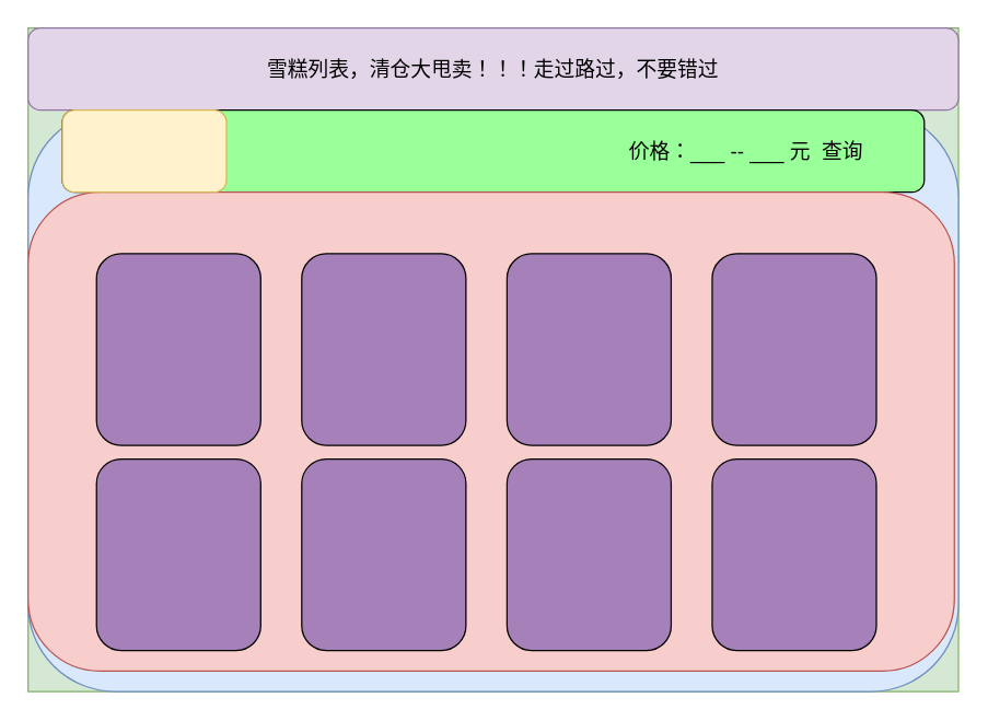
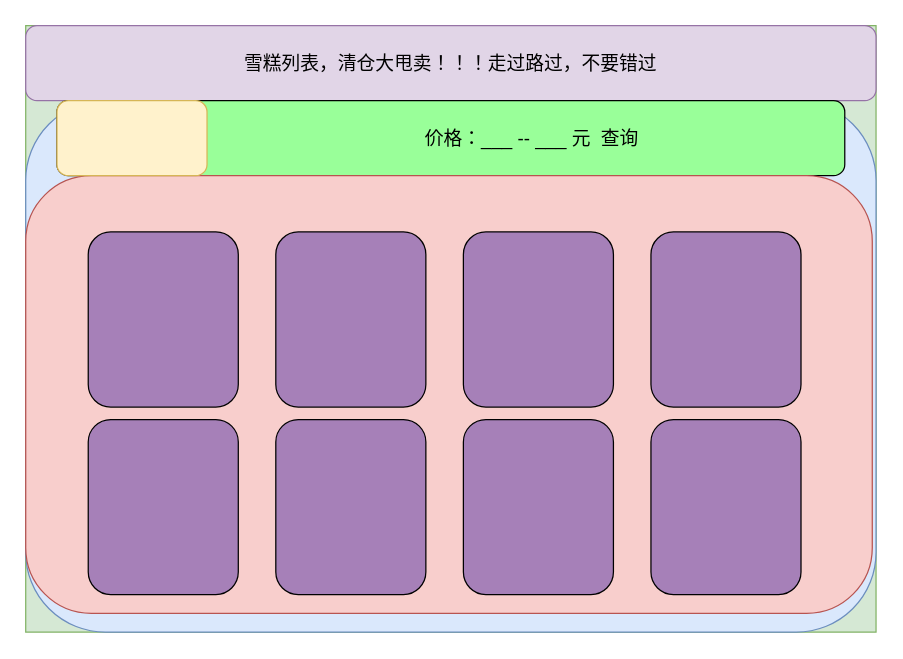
  <mxCell id="0" />
  <mxCell id="1" parent="0" />
  <mxCell id="2" value="" style="rounded=0;whiteSpace=wrap;html=1;fillColor=#d5e8d4;strokeColor=#82b366;" vertex="1" parent="1"><mxGeometry x="20" y="20" width="680" height="485" as="geometry" /></mxCell>
  <mxCell id="3" value="&lt;font style=&quot;font-size: 15px;&quot;&gt;雪糕列表，清仓大甩卖！！！走过路过，不要错过&lt;/font&gt;" style="rounded=1;whiteSpace=wrap;html=1;fillColor=#e1d5e7;strokeColor=#9673a6;" vertex="1" parent="1"><mxGeometry x="20" y="20" width="680" height="60" as="geometry" /></mxCell>
  <mxCell id="4" value="" style="rounded=1;whiteSpace=wrap;html=1;fillColor=#dae8fc;strokeColor=#6c8ebf;" vertex="1" parent="1"><mxGeometry x="20" y="80" width="680" height="425" as="geometry" /></mxCell>
  <mxCell id="5" value="" style="rounded=1;whiteSpace=wrap;html=1;gradientColor=none;fillColor=#99FF99;" vertex="1" parent="1"><mxGeometry x="45" y="80" width="630" height="60" as="geometry" /></mxCell>
- <mxCell id="6" value="价格：___ -- ___&amp;nbsp;元&amp;nbsp; 查询" style="text;html=1;strokeColor=none;fillColor=none;align=center;verticalAlign=middle;whiteSpace=wrap;rounded=0;fontSize=15;" vertex="1" parent="1"><mxGeometry x="420" y="95" width="250" height="30" as="geometry" /></mxCell>
+ <mxCell id="6" value="价格：___ -- ___&amp;nbsp;元&amp;nbsp; 查询" style="text;html=1;strokeColor=none;fillColor=none;align=center;verticalAlign=middle;whiteSpace=wrap;rounded=0;fontSize=15;" vertex="1" parent="1"><mxGeometry x="300" y="95" width="250" height="30" as="geometry" /></mxCell>
  <mxCell id="7" value="" style="rounded=1;whiteSpace=wrap;html=1;fontSize=15;fillColor=#f8cecc;strokeColor=#b85450;" vertex="1" parent="1"><mxGeometry x="20" y="140" width="677" height="350" as="geometry" /></mxCell>
  <mxCell id="8" value="" style="rounded=1;whiteSpace=wrap;html=1;fontSize=15;fillColor=#A680B8;gradientColor=none;" vertex="1" parent="1"><mxGeometry x="70" y="185" width="120" height="140" as="geometry" /></mxCell>
  <mxCell id="9" value="" style="rounded=1;whiteSpace=wrap;html=1;fontSize=15;fillColor=#A680B8;gradientColor=none;" vertex="1" parent="1"><mxGeometry x="220" y="185" width="120" height="140" as="geometry" /></mxCell>
  <mxCell id="10" value="" style="rounded=1;whiteSpace=wrap;html=1;fontSize=15;fillColor=#A680B8;gradientColor=none;" vertex="1" parent="1"><mxGeometry x="370" y="185" width="120" height="140" as="geometry" /></mxCell>
  <mxCell id="11" value="" style="rounded=1;whiteSpace=wrap;html=1;fontSize=15;fillColor=#A680B8;gradientColor=none;" vertex="1" parent="1"><mxGeometry x="520" y="185" width="120" height="140" as="geometry" /></mxCell>
  <mxCell id="12" value="" style="rounded=1;whiteSpace=wrap;html=1;fontSize=15;fillColor=#A680B8;gradientColor=none;" vertex="1" parent="1"><mxGeometry x="70" y="335" width="120" height="140" as="geometry" /></mxCell>
  <mxCell id="13" value="" style="rounded=1;whiteSpace=wrap;html=1;fontSize=15;fillColor=#A680B8;gradientColor=none;" vertex="1" parent="1"><mxGeometry x="220" y="335" width="120" height="140" as="geometry" /></mxCell>
  <mxCell id="14" value="" style="rounded=1;whiteSpace=wrap;html=1;fontSize=15;fillColor=#A680B8;gradientColor=none;" vertex="1" parent="1"><mxGeometry x="370" y="335" width="120" height="140" as="geometry" /></mxCell>
  <mxCell id="15" value="" style="rounded=1;whiteSpace=wrap;html=1;fontSize=15;fillColor=#A680B8;gradientColor=none;" vertex="1" parent="1"><mxGeometry x="520" y="335" width="120" height="140" as="geometry" /></mxCell>
  <mxCell id="16" value="" style="rounded=1;whiteSpace=wrap;html=1;fontSize=15;fillColor=#fff2cc;strokeColor=#d6b656;" vertex="1" parent="1"><mxGeometry x="45" y="80" width="120" height="60" as="geometry" /></mxCell>
